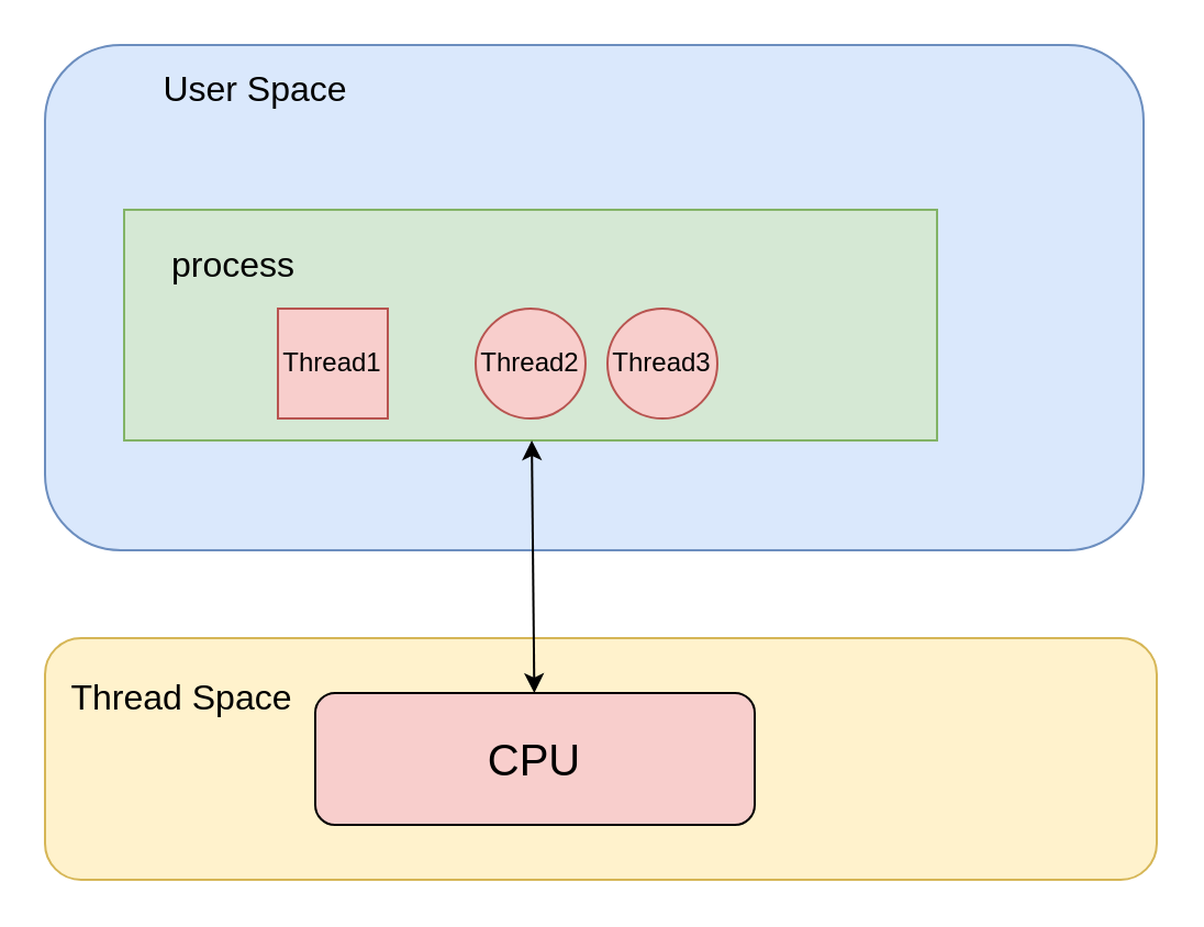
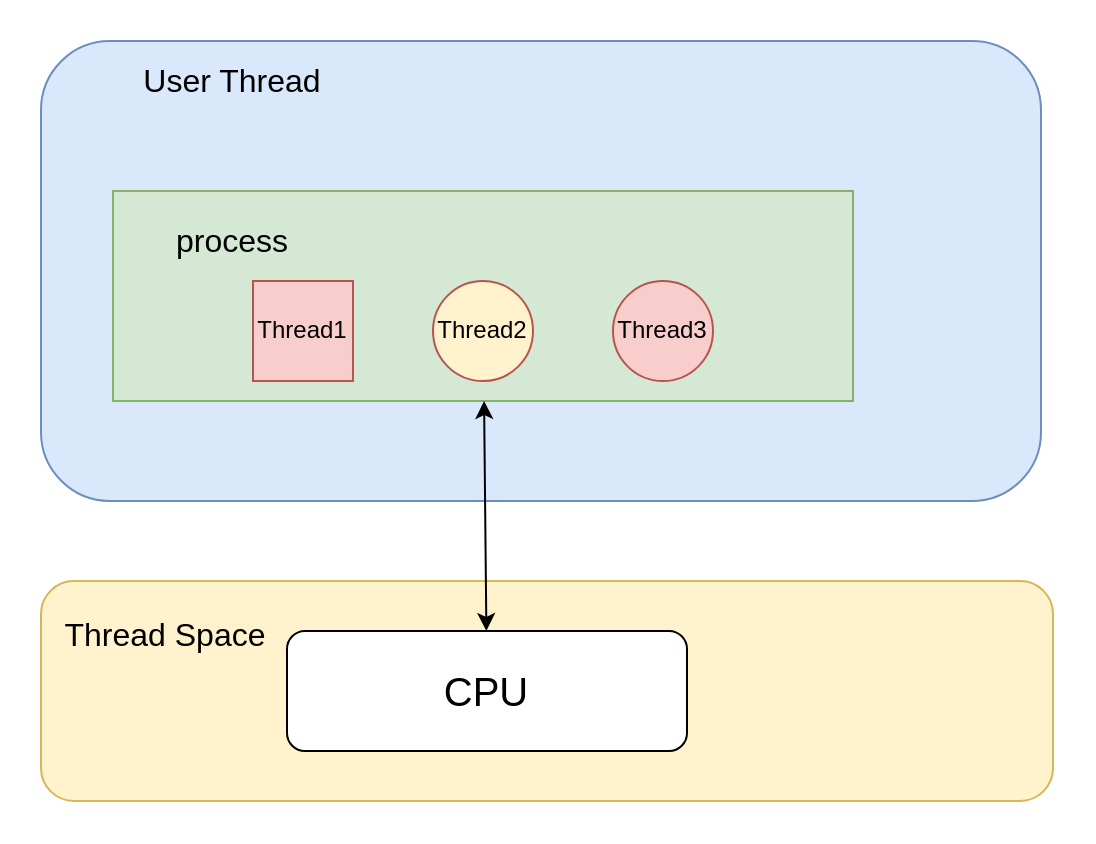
  <mxCell id="0" />
  <mxCell id="1" parent="0" />
  <mxCell id="2" value="" style="rounded=1;whiteSpace=wrap;html=1;fillColor=#dae8fc;strokeColor=#6c8ebf;" vertex="1" parent="1"><mxGeometry x="20" y="20" width="500" height="230" as="geometry" /></mxCell>
  <mxCell id="3" value="" style="rounded=1;whiteSpace=wrap;html=1;fillColor=#fff2cc;strokeColor=#d6b656;" vertex="1" parent="1"><mxGeometry x="20" y="290" width="506" height="110" as="geometry" /></mxCell>
- <mxCell id="4" value="&lt;font style=&quot;font-size: 16px&quot;&gt;User Space&lt;/font&gt;" style="text;html=1;strokeColor=none;fillColor=none;align=center;verticalAlign=middle;whiteSpace=wrap;rounded=0;" vertex="1" parent="1"><mxGeometry x="46" y="30" width="140" height="20" as="geometry" /></mxCell>
+ <mxCell id="4" value="&lt;font style=&quot;font-size: 16px&quot;&gt;User Thread&lt;/font&gt;" style="text;html=1;strokeColor=none;fillColor=none;align=center;verticalAlign=middle;whiteSpace=wrap;rounded=0;" vertex="1" parent="1"><mxGeometry x="46" y="30" width="140" height="20" as="geometry" /></mxCell>
  <mxCell id="5" value="&lt;font style=&quot;font-size: 16px&quot;&gt;Thread Space&lt;/font&gt;" style="text;html=1;strokeColor=none;fillColor=none;align=center;verticalAlign=middle;whiteSpace=wrap;rounded=0;" vertex="1" parent="1"><mxGeometry x="30" y="307" width="105" height="20" as="geometry" /></mxCell>
  <mxCell id="6" value="" style="rounded=0;whiteSpace=wrap;html=1;fillColor=#d5e8d4;strokeColor=#82b366;" vertex="1" parent="1"><mxGeometry x="56" y="95" width="370" height="105" as="geometry" /></mxCell>
- <mxCell id="7" value="&lt;font style=&quot;font-size: 16px&quot;&gt;process&lt;/font&gt;" style="text;html=1;strokeColor=none;fillColor=none;align=center;verticalAlign=middle;whiteSpace=wrap;rounded=0;" vertex="1" parent="1"><mxGeometry x="66" y="110" width="80" height="20" as="geometry" /></mxCell>
+ <mxCell id="7" value="&lt;font style=&quot;font-size: 16px&quot;&gt;process&lt;/font&gt;" style="text;html=1;strokeColor=none;fillColor=none;align=center;verticalAlign=middle;whiteSpace=wrap;rounded=0;" vertex="1" parent="1"><mxGeometry x="76" y="110" width="80" height="20" as="geometry" /></mxCell>
  <mxCell id="8" value="Thread1" style="whiteSpace=wrap;html=1;aspect=fixed;fillColor=#f8cecc;strokeColor=#b85450;rounded=0;" vertex="1" parent="1"><mxGeometry x="126" y="140" width="50" height="50" as="geometry" /></mxCell>
- <mxCell id="9" value="Thread2" style="ellipse;whiteSpace=wrap;html=1;aspect=fixed;fillColor=#f8cecc;strokeColor=#b85450;" vertex="1" parent="1"><mxGeometry x="216" y="140" width="50" height="50" as="geometry" /></mxCell>
- <mxCell id="10" value="Thread3" style="ellipse;whiteSpace=wrap;html=1;aspect=fixed;fillColor=#f8cecc;strokeColor=#b85450;" vertex="1" parent="1"><mxGeometry x="276" y="140" width="50" height="50" as="geometry" /></mxCell>
- <mxCell id="11" value="&lt;font style=&quot;font-size: 20px&quot;&gt;CPU&lt;/font&gt;" style="rounded=1;whiteSpace=wrap;html=1;fillColor=#f8cecc;" vertex="1" parent="1"><mxGeometry x="143" y="315" width="200" height="60" as="geometry" /></mxCell>
+ <mxCell id="9" value="Thread2" style="ellipse;whiteSpace=wrap;html=1;aspect=fixed;fillColor=#fff2cc;strokeColor=#b85450;" vertex="1" parent="1"><mxGeometry x="216" y="140" width="50" height="50" as="geometry" /></mxCell>
+ <mxCell id="10" value="Thread3" style="ellipse;whiteSpace=wrap;html=1;aspect=fixed;fillColor=#f8cecc;strokeColor=#b85450;" vertex="1" parent="1"><mxGeometry x="306" y="140" width="50" height="50" as="geometry" /></mxCell>
+ <mxCell id="11" value="&lt;font style=&quot;font-size: 20px&quot;&gt;CPU&lt;/font&gt;" style="rounded=1;whiteSpace=wrap;html=1;" vertex="1" parent="1"><mxGeometry x="143" y="315" width="200" height="60" as="geometry" /></mxCell>
  <mxCell id="12" value="" style="endArrow=classic;startArrow=classic;html=1;" edge="1" parent="1"><mxGeometry width="50" height="50" relative="1" as="geometry"><mxPoint x="242.696" y="315" as="sourcePoint" /><mxPoint x="241.532" y="200" as="targetPoint" /></mxGeometry></mxCell>
